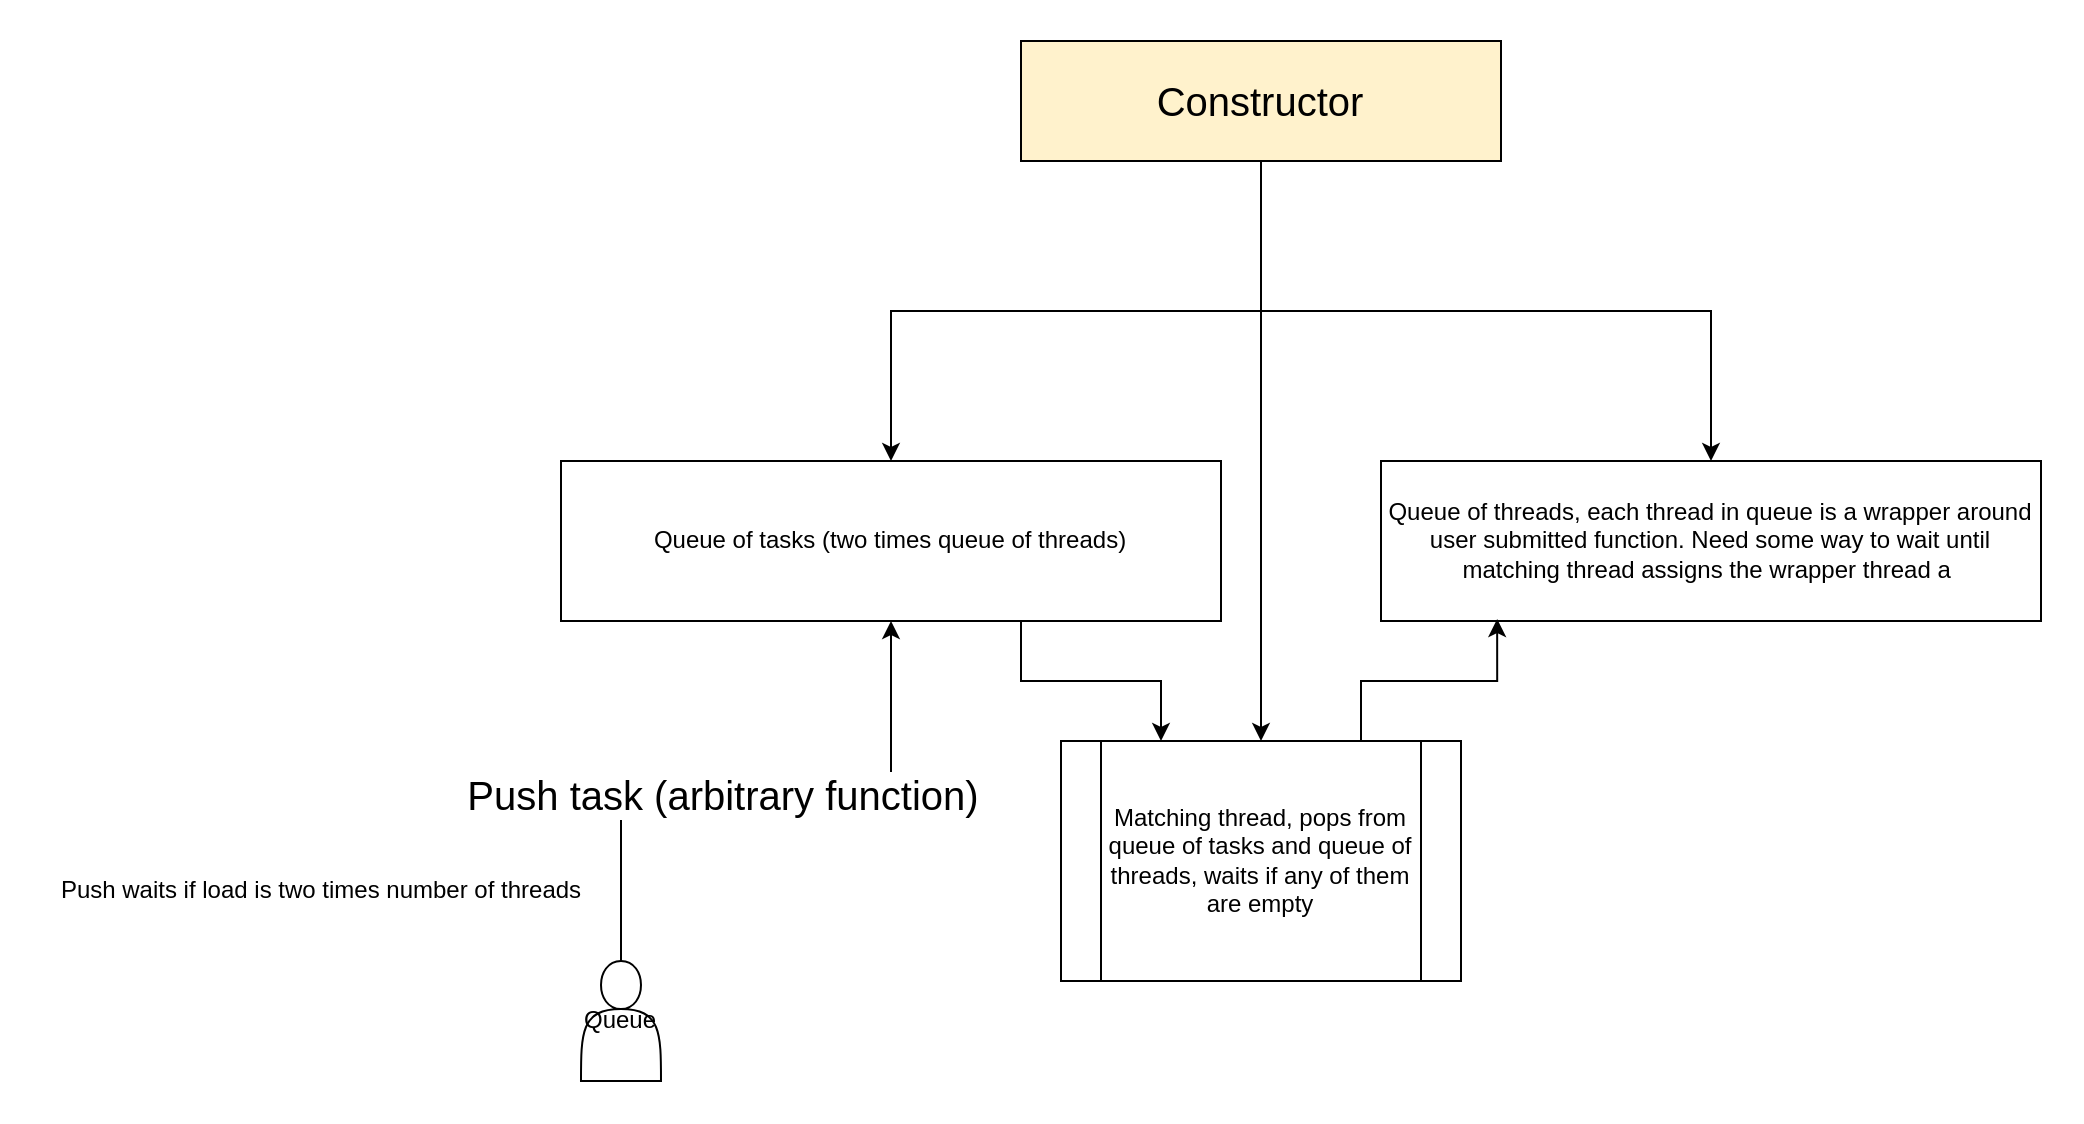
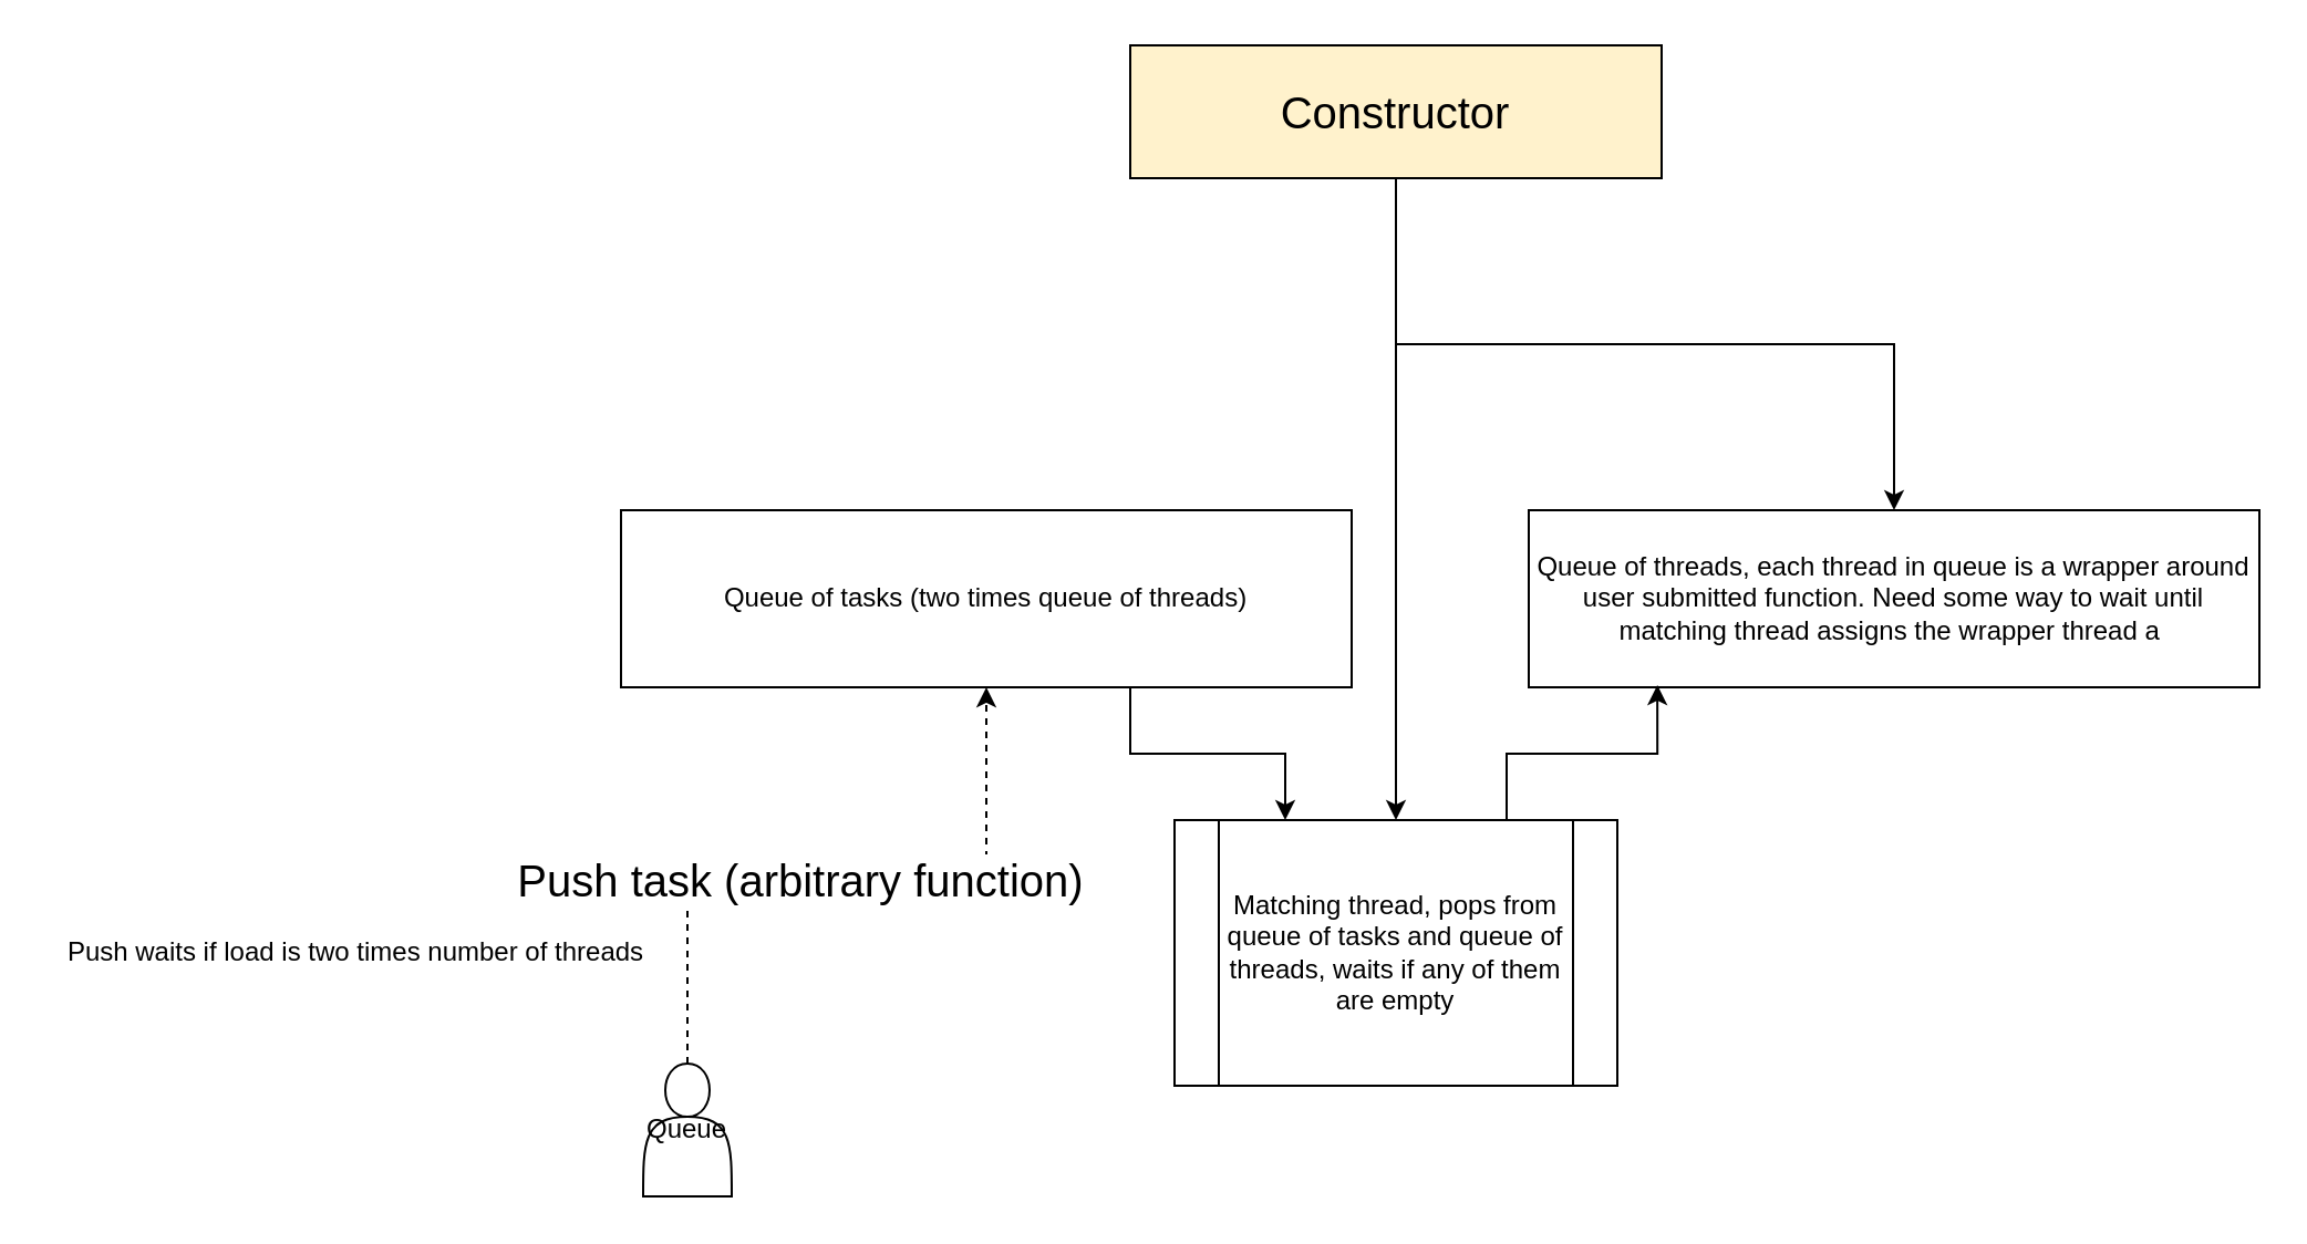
  <mxCell id="0" />
  <mxCell id="1" parent="0" />
- <mxCell id="2" style="edgeStyle=orthogonalEdgeStyle;rounded=0;orthogonalLoop=1;jettySize=auto;html=1;" edge="1" parent="1" source="5" target="8"><mxGeometry relative="1" as="geometry" /></mxCell>
  <mxCell id="3" style="edgeStyle=orthogonalEdgeStyle;rounded=0;orthogonalLoop=1;jettySize=auto;html=1;" edge="1" parent="1" source="5" target="6"><mxGeometry relative="1" as="geometry" /></mxCell>
  <mxCell id="4" style="edgeStyle=orthogonalEdgeStyle;rounded=0;orthogonalLoop=1;jettySize=auto;html=1;" edge="1" parent="1" source="5" target="13"><mxGeometry relative="1" as="geometry" /></mxCell>
  <mxCell id="5" value="&lt;font style=&quot;font-size: 20px;&quot;&gt;Constructor&lt;/font&gt;" style="rounded=0;whiteSpace=wrap;html=1;fillColor=#fff2cc;" parent="1" vertex="1"><mxGeometry x="510" y="20" width="240" height="60" as="geometry" /></mxCell>
  <mxCell id="6" value="Queue of threads, each thread in queue is a wrapper around user submitted function. Need some way to wait until matching thread assigns the wrapper thread a&amp;nbsp;" style="rounded=0;whiteSpace=wrap;html=1;" vertex="1" parent="1"><mxGeometry x="690" y="230" width="330" height="80" as="geometry" /></mxCell>
  <mxCell id="7" style="edgeStyle=orthogonalEdgeStyle;rounded=0;orthogonalLoop=1;jettySize=auto;html=1;entryX=0.25;entryY=0;entryDx=0;entryDy=0;" edge="1" parent="1" source="8" target="13"><mxGeometry relative="1" as="geometry"><Array as="points"><mxPoint x="510" y="340" /><mxPoint x="580" y="340" /></Array></mxGeometry></mxCell>
  <mxCell id="8" value="Queue of tasks (two times queue of threads)" style="rounded=0;whiteSpace=wrap;html=1;" vertex="1" parent="1"><mxGeometry x="280" y="230" width="330" height="80" as="geometry" /></mxCell>
- <mxCell id="9" style="edgeStyle=orthogonalEdgeStyle;rounded=0;orthogonalLoop=1;jettySize=auto;html=1;" edge="1" parent="1" source="11" target="8"><mxGeometry relative="1" as="geometry" /></mxCell>
+ <mxCell id="9" style="edgeStyle=orthogonalEdgeStyle;rounded=0;orthogonalLoop=1;jettySize=auto;html=1;dashed=1;" edge="1" parent="1" source="11" target="8"><mxGeometry relative="1" as="geometry" /></mxCell>
  <mxCell id="10" value="&lt;font style=&quot;font-size: 20px;&quot;&gt;Push task (arbitrary function)&lt;/font&gt;" style="edgeLabel;html=1;align=center;verticalAlign=middle;resizable=0;points=[];" vertex="1" connectable="0" parent="9"><mxGeometry x="-0.112" y="-1" relative="1" as="geometry"><mxPoint as="offset" /></mxGeometry></mxCell>
  <mxCell id="11" value="Queue" style="shape=actor;whiteSpace=wrap;html=1;" vertex="1" parent="1"><mxGeometry x="290" y="480" width="40" height="60" as="geometry" /></mxCell>
- <mxCell id="12" value="Push waits if load is two times number of threads" style="text;html=1;align=center;verticalAlign=middle;resizable=0;points=[];autosize=1;strokeColor=none;fillColor=none;" vertex="1" parent="1"><mxGeometry x="20" y="430" width="280" height="30" as="geometry" /></mxCell>
+ <mxCell id="12" value="Push waits if load is two times number of threads" style="text;html=1;align=center;verticalAlign=middle;resizable=0;points=[];autosize=1;strokeColor=none;fillColor=none;" vertex="1" parent="1"><mxGeometry x="20" y="415" width="280" height="30" as="geometry" /></mxCell>
  <mxCell id="13" value="Matching thread, pops from queue of tasks and queue of threads, waits if any of them are empty" style="shape=process;whiteSpace=wrap;html=1;backgroundOutline=1;" vertex="1" parent="1"><mxGeometry x="530" y="370" width="200" height="120" as="geometry" /></mxCell>
  <mxCell id="14" style="edgeStyle=orthogonalEdgeStyle;rounded=0;orthogonalLoop=1;jettySize=auto;html=1;entryX=0.176;entryY=0.988;entryDx=0;entryDy=0;entryPerimeter=0;" edge="1" parent="1" source="13" target="6"><mxGeometry relative="1" as="geometry"><Array as="points"><mxPoint x="680" y="340" /><mxPoint x="748" y="340" /></Array></mxGeometry></mxCell>
